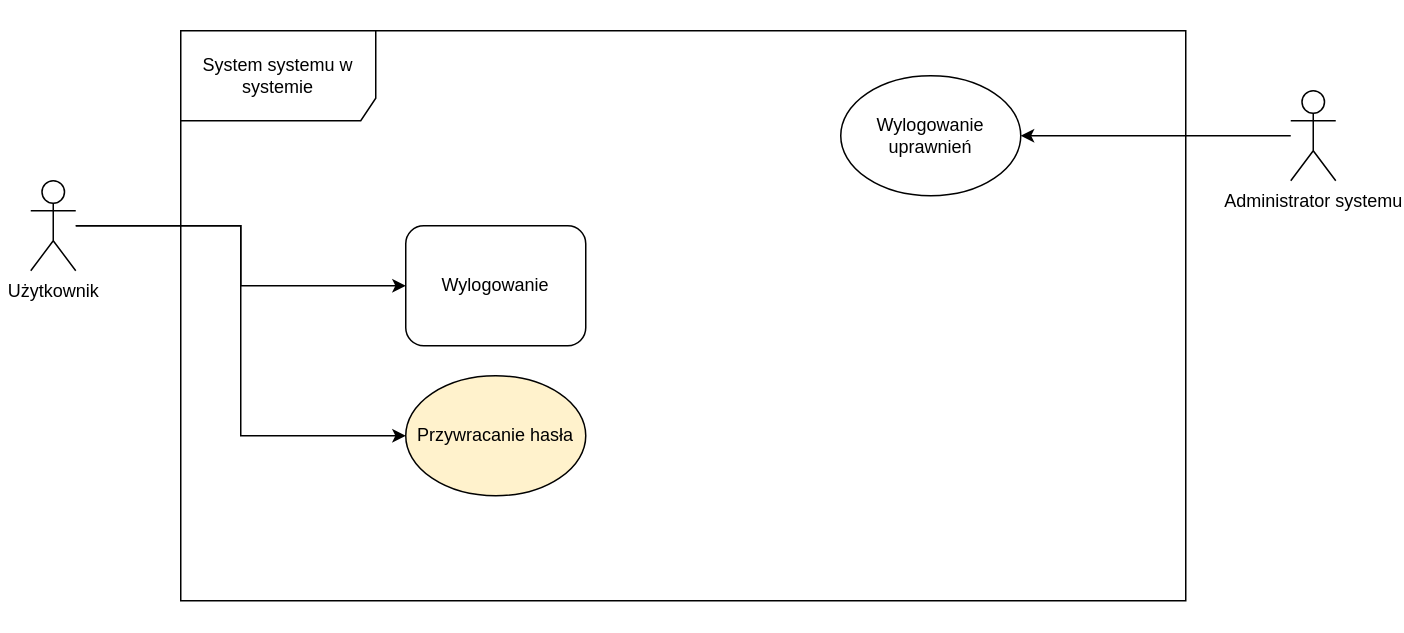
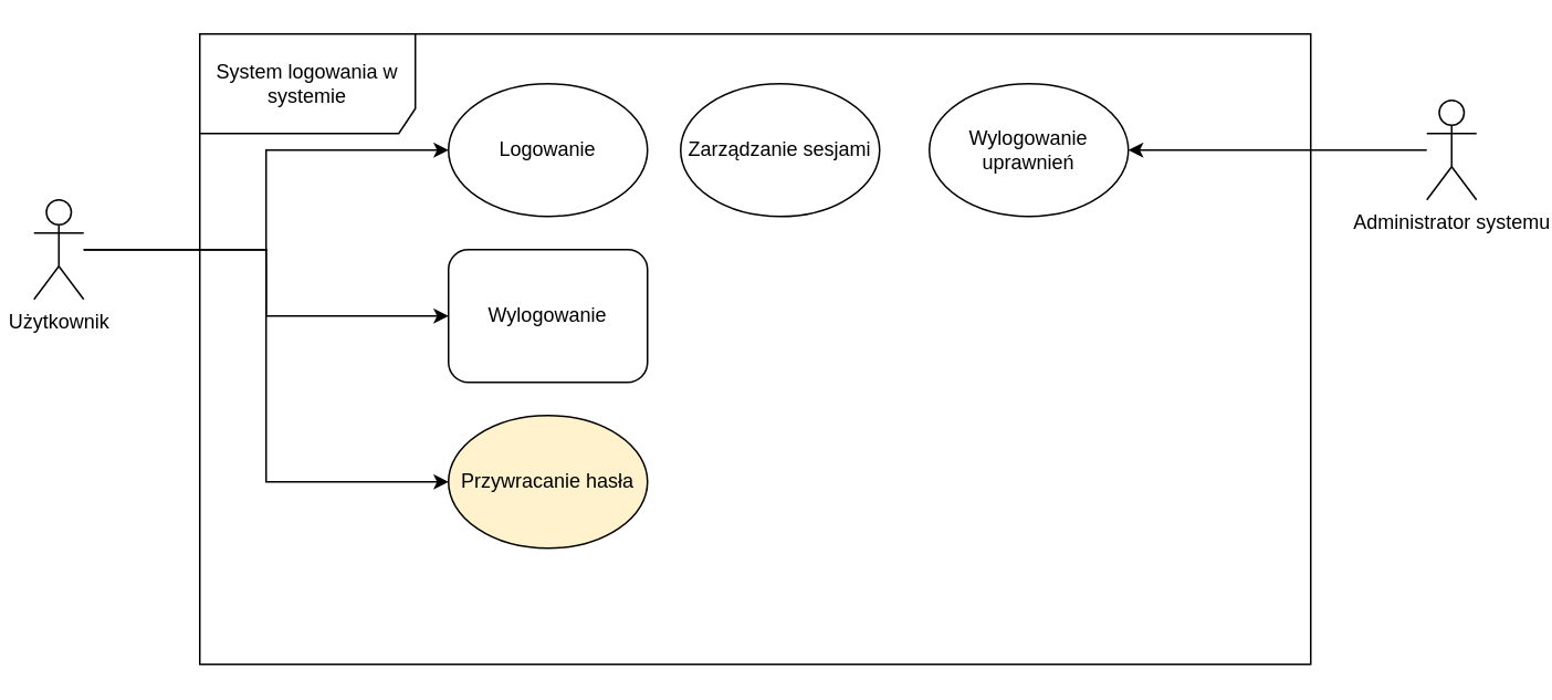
  <mxCell id="0" />
  <mxCell id="1" parent="0" />
+ <mxCell id="2" style="edgeStyle=orthogonalEdgeStyle;rounded=0;orthogonalLoop=1;jettySize=auto;html=1;" parent="1" source="5" target="9" edge="1"><mxGeometry relative="1" as="geometry" /></mxCell>
  <mxCell id="3" style="edgeStyle=orthogonalEdgeStyle;rounded=0;orthogonalLoop=1;jettySize=auto;html=1;entryX=0;entryY=0.5;entryDx=0;entryDy=0;" parent="1" source="5" target="10" edge="1"><mxGeometry relative="1" as="geometry" /></mxCell>
  <mxCell id="4" style="edgeStyle=orthogonalEdgeStyle;rounded=0;orthogonalLoop=1;jettySize=auto;html=1;" parent="1" source="5" target="11" edge="1"><mxGeometry relative="1" as="geometry"><Array as="points"><mxPoint x="160" y="150" /><mxPoint x="160" y="290" /></Array></mxGeometry></mxCell>
  <mxCell id="5" value="Użytkownik" style="shape=umlActor;verticalLabelPosition=bottom;verticalAlign=top;html=1;outlineConnect=0;" parent="1" vertex="1"><mxGeometry x="20" y="120" width="30" height="60" as="geometry" /></mxCell>
- <mxCell id="6" value="System systemu w systemie" style="shape=umlFrame;whiteSpace=wrap;html=1;pointerEvents=0;width=130;height=60;" parent="1" vertex="1"><mxGeometry x="120" y="20" width="670" height="380" as="geometry" /></mxCell>
+ <mxCell id="6" value="System logowania w systemie" style="shape=umlFrame;whiteSpace=wrap;html=1;pointerEvents=0;width=130;height=60;" parent="1" vertex="1"><mxGeometry x="120" y="20" width="670" height="380" as="geometry" /></mxCell>
  <mxCell id="7" style="edgeStyle=orthogonalEdgeStyle;rounded=0;orthogonalLoop=1;jettySize=auto;html=1;entryX=1;entryY=0.5;entryDx=0;entryDy=0;" parent="1" source="8" target="12" edge="1"><mxGeometry relative="1" as="geometry" /></mxCell>
  <mxCell id="8" value="Administrator systemu" style="shape=umlActor;verticalLabelPosition=bottom;verticalAlign=top;html=1;outlineConnect=0;" parent="1" vertex="1"><mxGeometry x="860" y="60" width="30" height="60" as="geometry" /></mxCell>
+ <mxCell id="9" value="Logowanie" style="ellipse;whiteSpace=wrap;html=1;" parent="1" vertex="1"><mxGeometry x="270" y="50" width="120" height="80" as="geometry" /></mxCell>
  <mxCell id="10" value="Wylogowanie" style="whiteSpace=wrap;html=1;rounded=1;" parent="1" vertex="1"><mxGeometry x="270" y="150" width="120" height="80" as="geometry" /></mxCell>
  <mxCell id="11" value="Przywracanie hasła" style="ellipse;whiteSpace=wrap;html=1;fillColor=#fff2cc;" parent="1" vertex="1"><mxGeometry x="270" y="250" width="120" height="80" as="geometry" /></mxCell>
  <mxCell id="12" value="&lt;font face=&quot;Calibri, sans-serif&quot;&gt;Wylogowanie uprawnień&lt;/font&gt;" style="ellipse;whiteSpace=wrap;html=1;" parent="1" vertex="1"><mxGeometry x="560" y="50" width="120" height="80" as="geometry" /></mxCell>
+ <mxCell id="13" value="Zarządzanie sesjami" style="ellipse;whiteSpace=wrap;html=1;" vertex="1" parent="1"><mxGeometry x="410" y="50" width="120" height="80" as="geometry" /></mxCell>
